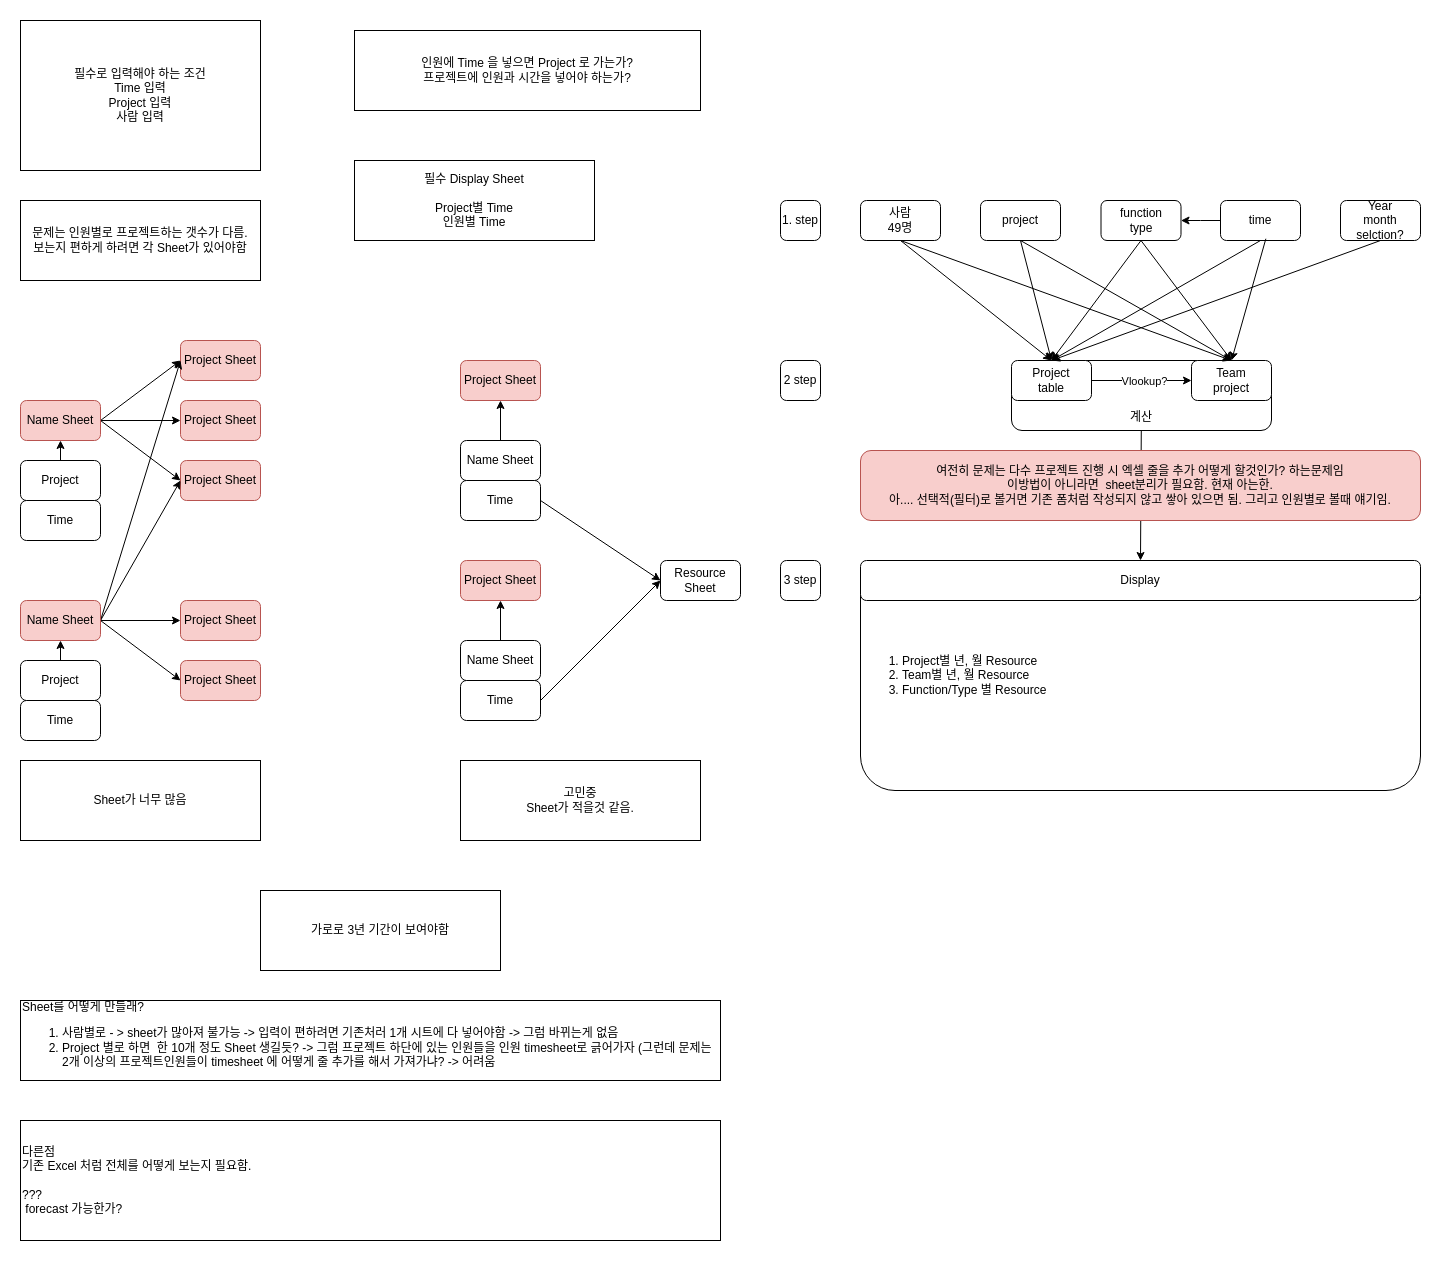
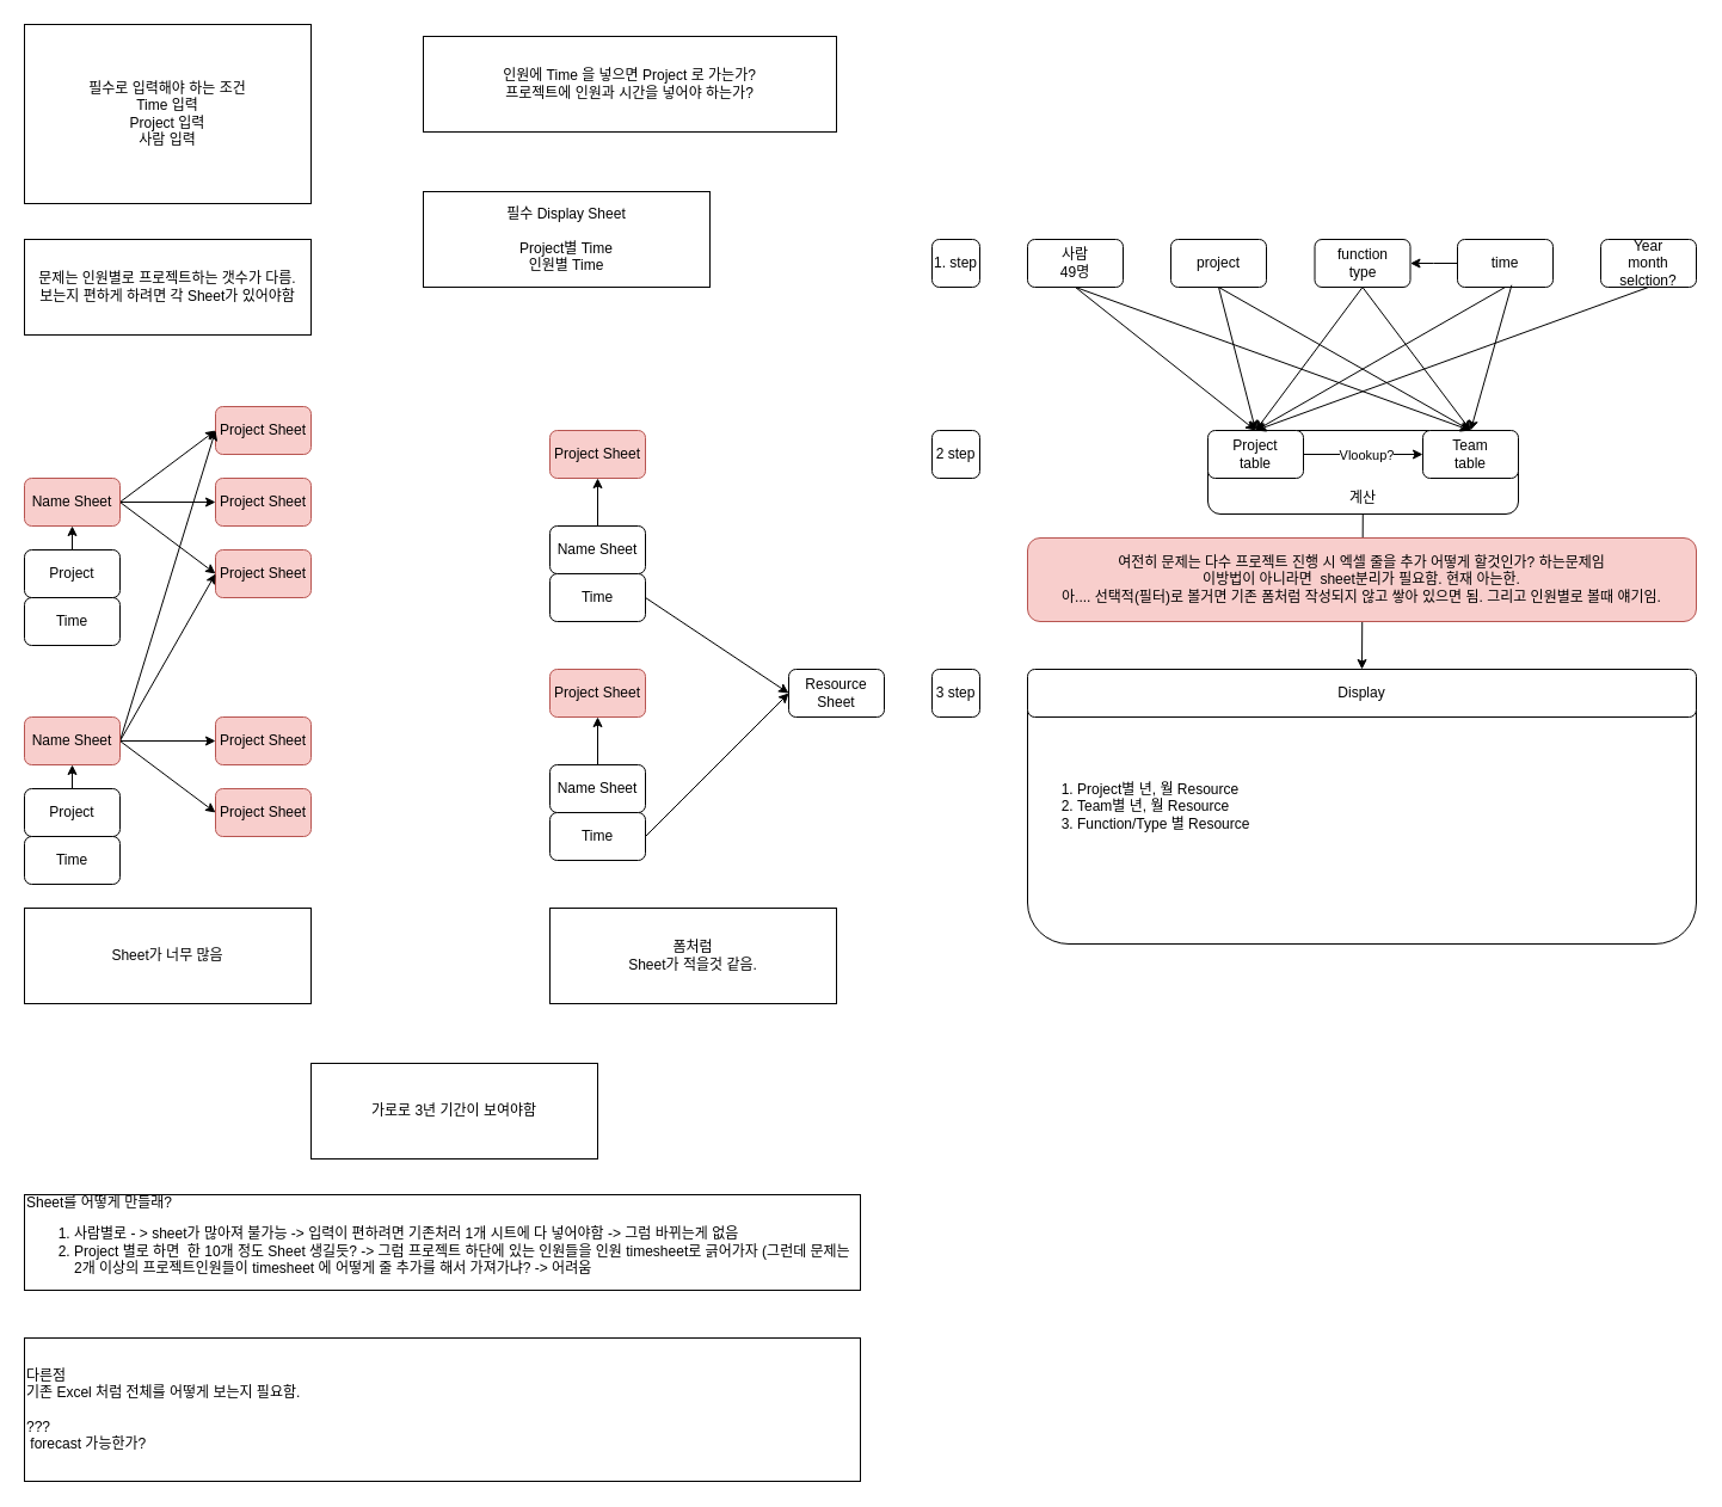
  <mxCell id="0" />
  <mxCell id="1" parent="0" />
  <mxCell id="2" value="&lt;ol&gt;&lt;li&gt;Project별 년, 월 Resource&lt;/li&gt;&lt;li style=&quot;border-color: var(--border-color);&quot;&gt;Team별 년, 월 Resource&lt;/li&gt;&lt;li style=&quot;border-color: var(--border-color);&quot;&gt;Function/Type 별 Resource&lt;/li&gt;&lt;/ol&gt;" style="rounded=1;whiteSpace=wrap;html=1;align=left;" vertex="1" parent="1"><mxGeometry x="860" y="560" width="560" height="230" as="geometry" /></mxCell>
  <mxCell id="3" style="rounded=0;orthogonalLoop=1;jettySize=auto;html=1;entryX=0.5;entryY=0;entryDx=0;entryDy=0;" edge="1" parent="1" source="4" target="68"><mxGeometry relative="1" as="geometry" /></mxCell>
  <mxCell id="4" value="&lt;br&gt;&lt;br&gt;&lt;br&gt;계산" style="rounded=1;whiteSpace=wrap;html=1;" vertex="1" parent="1"><mxGeometry x="1011" y="360" width="260" height="70" as="geometry" /></mxCell>
  <mxCell id="5" style="edgeStyle=orthogonalEdgeStyle;rounded=0;orthogonalLoop=1;jettySize=auto;html=1;exitX=1;exitY=0.5;exitDx=0;exitDy=0;entryX=0;entryY=0.5;entryDx=0;entryDy=0;" parent="1" source="8" target="12" edge="1"><mxGeometry relative="1" as="geometry" /></mxCell>
  <mxCell id="6" style="orthogonalLoop=1;jettySize=auto;html=1;exitX=1;exitY=0.5;exitDx=0;exitDy=0;entryX=0;entryY=0.5;entryDx=0;entryDy=0;rounded=0;strokeColor=default;" parent="1" source="8" target="13" edge="1"><mxGeometry relative="1" as="geometry" /></mxCell>
  <mxCell id="7" style="rounded=0;orthogonalLoop=1;jettySize=auto;html=1;exitX=1;exitY=0.5;exitDx=0;exitDy=0;entryX=0;entryY=0.5;entryDx=0;entryDy=0;" parent="1" source="8" target="14" edge="1"><mxGeometry relative="1" as="geometry" /></mxCell>
  <mxCell id="8" value="Name Sheet" style="rounded=1;whiteSpace=wrap;html=1;fillColor=#f8cecc;strokeColor=#b85450;" parent="1" vertex="1"><mxGeometry x="20" y="400" width="80" height="40" as="geometry" /></mxCell>
  <mxCell id="9" style="edgeStyle=orthogonalEdgeStyle;rounded=0;orthogonalLoop=1;jettySize=auto;html=1;exitX=0.5;exitY=0;exitDx=0;exitDy=0;entryX=0.5;entryY=1;entryDx=0;entryDy=0;" parent="1" source="10" target="8" edge="1"><mxGeometry relative="1" as="geometry" /></mxCell>
  <mxCell id="10" value="Project" style="rounded=1;whiteSpace=wrap;html=1;" parent="1" vertex="1"><mxGeometry x="20" y="460" width="80" height="40" as="geometry" /></mxCell>
  <mxCell id="11" value="Time" style="rounded=1;whiteSpace=wrap;html=1;" parent="1" vertex="1"><mxGeometry x="20" y="500" width="80" height="40" as="geometry" /></mxCell>
  <mxCell id="12" value="Project Sheet" style="rounded=1;whiteSpace=wrap;html=1;fillColor=#f8cecc;strokeColor=#b85450;" parent="1" vertex="1"><mxGeometry x="180" y="400" width="80" height="40" as="geometry" /></mxCell>
  <mxCell id="13" value="Project Sheet" style="rounded=1;whiteSpace=wrap;html=1;fillColor=#f8cecc;strokeColor=#b85450;" parent="1" vertex="1"><mxGeometry x="180" y="460" width="80" height="40" as="geometry" /></mxCell>
  <mxCell id="14" value="Project Sheet" style="rounded=1;whiteSpace=wrap;html=1;fillColor=#f8cecc;strokeColor=#b85450;" parent="1" vertex="1"><mxGeometry x="180" y="340" width="80" height="40" as="geometry" /></mxCell>
  <mxCell id="15" style="edgeStyle=orthogonalEdgeStyle;rounded=0;orthogonalLoop=1;jettySize=auto;html=1;exitX=1;exitY=0.5;exitDx=0;exitDy=0;entryX=0;entryY=0.5;entryDx=0;entryDy=0;" parent="1" source="19" target="23" edge="1"><mxGeometry relative="1" as="geometry" /></mxCell>
  <mxCell id="16" style="rounded=0;orthogonalLoop=1;jettySize=auto;html=1;exitX=1;exitY=0.5;exitDx=0;exitDy=0;entryX=0;entryY=0.5;entryDx=0;entryDy=0;" parent="1" source="19" target="13" edge="1"><mxGeometry relative="1" as="geometry" /></mxCell>
  <mxCell id="17" style="rounded=0;orthogonalLoop=1;jettySize=auto;html=1;exitX=1;exitY=0.5;exitDx=0;exitDy=0;" parent="1" source="19" edge="1"><mxGeometry relative="1" as="geometry"><mxPoint x="180" y="360" as="targetPoint" /></mxGeometry></mxCell>
  <mxCell id="18" style="rounded=0;orthogonalLoop=1;jettySize=auto;html=1;exitX=1;exitY=0.5;exitDx=0;exitDy=0;entryX=0;entryY=0.5;entryDx=0;entryDy=0;" parent="1" source="19" target="24" edge="1"><mxGeometry relative="1" as="geometry" /></mxCell>
  <mxCell id="19" value="Name Sheet" style="rounded=1;whiteSpace=wrap;html=1;fillColor=#f8cecc;strokeColor=#b85450;" parent="1" vertex="1"><mxGeometry x="20" y="600" width="80" height="40" as="geometry" /></mxCell>
  <mxCell id="20" style="edgeStyle=orthogonalEdgeStyle;rounded=0;orthogonalLoop=1;jettySize=auto;html=1;exitX=0.5;exitY=0;exitDx=0;exitDy=0;entryX=0.5;entryY=1;entryDx=0;entryDy=0;" parent="1" source="21" target="19" edge="1"><mxGeometry relative="1" as="geometry" /></mxCell>
  <mxCell id="21" value="Project" style="rounded=1;whiteSpace=wrap;html=1;" parent="1" vertex="1"><mxGeometry x="20" y="660" width="80" height="40" as="geometry" /></mxCell>
  <mxCell id="22" value="Time" style="rounded=1;whiteSpace=wrap;html=1;" parent="1" vertex="1"><mxGeometry x="20" y="700" width="80" height="40" as="geometry" /></mxCell>
  <mxCell id="23" value="Project Sheet" style="rounded=1;whiteSpace=wrap;html=1;fillColor=#f8cecc;strokeColor=#b85450;" parent="1" vertex="1"><mxGeometry x="180" y="600" width="80" height="40" as="geometry" /></mxCell>
  <mxCell id="24" value="Project Sheet" style="rounded=1;whiteSpace=wrap;html=1;fillColor=#f8cecc;strokeColor=#b85450;" parent="1" vertex="1"><mxGeometry x="180" y="660" width="80" height="40" as="geometry" /></mxCell>
  <mxCell id="25" value="Project Sheet" style="rounded=1;whiteSpace=wrap;html=1;fillColor=#f8cecc;strokeColor=#b85450;" parent="1" vertex="1"><mxGeometry x="460" y="360" width="80" height="40" as="geometry" /></mxCell>
  <mxCell id="26" style="edgeStyle=orthogonalEdgeStyle;rounded=0;orthogonalLoop=1;jettySize=auto;html=1;exitX=0.5;exitY=0;exitDx=0;exitDy=0;entryX=0.5;entryY=1;entryDx=0;entryDy=0;" parent="1" source="27" target="25" edge="1"><mxGeometry relative="1" as="geometry" /></mxCell>
  <mxCell id="27" value="Name Sheet" style="rounded=1;whiteSpace=wrap;html=1;" parent="1" vertex="1"><mxGeometry x="460" y="440" width="80" height="40" as="geometry" /></mxCell>
  <mxCell id="28" style="rounded=0;orthogonalLoop=1;jettySize=auto;html=1;exitX=1;exitY=0.5;exitDx=0;exitDy=0;entryX=0;entryY=0.5;entryDx=0;entryDy=0;" parent="1" source="29" target="35" edge="1"><mxGeometry relative="1" as="geometry" /></mxCell>
  <mxCell id="29" value="Time" style="rounded=1;whiteSpace=wrap;html=1;" parent="1" vertex="1"><mxGeometry x="460" y="480" width="80" height="40" as="geometry" /></mxCell>
  <mxCell id="30" value="Project Sheet" style="rounded=1;whiteSpace=wrap;html=1;fillColor=#f8cecc;strokeColor=#b85450;" parent="1" vertex="1"><mxGeometry x="460" y="560" width="80" height="40" as="geometry" /></mxCell>
  <mxCell id="31" style="edgeStyle=orthogonalEdgeStyle;rounded=0;orthogonalLoop=1;jettySize=auto;html=1;exitX=0.5;exitY=0;exitDx=0;exitDy=0;entryX=0.5;entryY=1;entryDx=0;entryDy=0;" parent="1" source="32" target="30" edge="1"><mxGeometry relative="1" as="geometry" /></mxCell>
  <mxCell id="32" value="Name Sheet" style="rounded=1;whiteSpace=wrap;html=1;" parent="1" vertex="1"><mxGeometry x="460" y="640" width="80" height="40" as="geometry" /></mxCell>
  <mxCell id="33" style="rounded=0;orthogonalLoop=1;jettySize=auto;html=1;exitX=1;exitY=0.5;exitDx=0;exitDy=0;entryX=0;entryY=0.5;entryDx=0;entryDy=0;" parent="1" source="34" target="35" edge="1"><mxGeometry relative="1" as="geometry" /></mxCell>
  <mxCell id="34" value="Time" style="rounded=1;whiteSpace=wrap;html=1;" parent="1" vertex="1"><mxGeometry x="460" y="680" width="80" height="40" as="geometry" /></mxCell>
  <mxCell id="35" value="Resource&lt;br&gt;Sheet" style="rounded=1;whiteSpace=wrap;html=1;" parent="1" vertex="1"><mxGeometry x="660" y="560" width="80" height="40" as="geometry" /></mxCell>
  <mxCell id="36" value="Sheet가 너무 많음" style="rounded=0;whiteSpace=wrap;html=1;" parent="1" vertex="1"><mxGeometry x="20" y="760" width="240" height="80" as="geometry" /></mxCell>
- <mxCell id="37" value="고민중&lt;br&gt;Sheet가 적을것 같음.&lt;br&gt;" style="rounded=0;whiteSpace=wrap;html=1;" parent="1" vertex="1"><mxGeometry x="460" y="760" width="240" height="80" as="geometry" /></mxCell>
+ <mxCell id="37" value="폼처럼&lt;br&gt;Sheet가 적을것 같음.&lt;br&gt;" style="rounded=0;whiteSpace=wrap;html=1;" parent="1" vertex="1"><mxGeometry x="460" y="760" width="240" height="80" as="geometry" /></mxCell>
  <mxCell id="38" value="필수로 입력해야 하는 조건&lt;br&gt;Time 입력&lt;br&gt;Project 입력&lt;br&gt;사람 입력" style="rounded=0;whiteSpace=wrap;html=1;" parent="1" vertex="1"><mxGeometry x="20" y="20" width="240" height="150" as="geometry" /></mxCell>
  <mxCell id="39" value="필수 Display Sheet&lt;br&gt;&lt;br&gt;Project별 Time&lt;br&gt;인원별 Time" style="rounded=0;whiteSpace=wrap;html=1;" parent="1" vertex="1"><mxGeometry x="354" y="160" width="240" height="80" as="geometry" /></mxCell>
  <mxCell id="40" value="문제는 인원별로 프로젝트하는 갯수가 다름.&lt;br&gt;보는지 편하게 하려면 각 Sheet가 있어야함" style="rounded=0;whiteSpace=wrap;html=1;" parent="1" vertex="1"><mxGeometry x="20" y="200" width="240" height="80" as="geometry" /></mxCell>
  <mxCell id="41" value="인원에 Time 을 넣으면 Project 로 가는가?&lt;br&gt;프로젝트에 인원과 시간을 넣어야 하는가?&lt;br&gt;" style="rounded=0;whiteSpace=wrap;html=1;" parent="1" vertex="1"><mxGeometry x="354" y="30" width="346" height="80" as="geometry" /></mxCell>
  <mxCell id="42" value="가로로 3년 기간이 보여야함" style="rounded=0;whiteSpace=wrap;html=1;" parent="1" vertex="1"><mxGeometry x="260" y="890" width="240" height="80" as="geometry" /></mxCell>
  <mxCell id="43" value="Sheet를 어떻게 만들래?&lt;br&gt;&lt;ol&gt;&lt;li&gt;사람별로 - &amp;gt; sheet가 많아져 불가능 -&amp;gt; 입력이 편하려면 기존처러 1개 시트에 다 넣어야함 -&amp;gt; 그럼 바뀌는게 없음&lt;/li&gt;&lt;li&gt;Project 별로 하면&amp;nbsp; 한 10개 정도 Sheet 생길듯? -&amp;gt; 그럼 프로젝트 하단에 있는 인원들을 인원 timesheet로 긁어가자 (그런데 문제는 2개 이상의 프로젝트인원들이 timesheet 에 어떻게 줄 추가를 해서 가져가냐? -&amp;gt; 어려움&lt;/li&gt;&lt;/ol&gt;" style="rounded=0;whiteSpace=wrap;html=1;align=left;" parent="1" vertex="1"><mxGeometry x="20" y="1000" width="700" height="80" as="geometry" /></mxCell>
  <mxCell id="44" value="다른점&lt;br&gt;기존 Excel 처럼 전체를 어떻게 보는지 필요함.&lt;br&gt;&lt;br&gt;???&lt;br&gt;&amp;nbsp;forecast 가능한가?" style="rounded=0;whiteSpace=wrap;html=1;align=left;" vertex="1" parent="1"><mxGeometry x="20" y="1120" width="700" height="120" as="geometry" /></mxCell>
  <mxCell id="45" style="rounded=0;orthogonalLoop=1;jettySize=auto;html=1;exitX=0.5;exitY=1;exitDx=0;exitDy=0;entryX=0.5;entryY=0;entryDx=0;entryDy=0;strokeColor=none;" edge="1" parent="1" source="47" target="56"><mxGeometry relative="1" as="geometry" /></mxCell>
  <mxCell id="46" style="rounded=0;orthogonalLoop=1;jettySize=auto;html=1;exitX=0.5;exitY=1;exitDx=0;exitDy=0;entryX=0.5;entryY=0;entryDx=0;entryDy=0;" edge="1" parent="1" source="47" target="56"><mxGeometry relative="1" as="geometry"><mxPoint x="960" y="360" as="targetPoint" /><mxPoint x="880" y="290" as="sourcePoint" /></mxGeometry></mxCell>
  <mxCell id="47" value="사람&lt;br&gt;49명" style="rounded=1;whiteSpace=wrap;html=1;" vertex="1" parent="1"><mxGeometry x="860" y="200" width="80" height="40" as="geometry" /></mxCell>
  <mxCell id="48" style="rounded=0;orthogonalLoop=1;jettySize=auto;html=1;exitX=0.5;exitY=1;exitDx=0;exitDy=0;entryX=0.5;entryY=0;entryDx=0;entryDy=0;" edge="1" parent="1" source="49" target="56"><mxGeometry relative="1" as="geometry" /></mxCell>
  <mxCell id="49" value="project" style="rounded=1;whiteSpace=wrap;html=1;" vertex="1" parent="1"><mxGeometry x="980" y="200" width="80" height="40" as="geometry" /></mxCell>
  <mxCell id="50" value="function&lt;br&gt;type" style="rounded=1;whiteSpace=wrap;html=1;" vertex="1" parent="1"><mxGeometry x="1100.5" y="200" width="80" height="40" as="geometry" /></mxCell>
  <mxCell id="51" value="" style="edgeStyle=orthogonalEdgeStyle;rounded=0;orthogonalLoop=1;jettySize=auto;html=1;" edge="1" parent="1" source="52" target="50"><mxGeometry relative="1" as="geometry" /></mxCell>
  <mxCell id="52" value="time" style="rounded=1;whiteSpace=wrap;html=1;" vertex="1" parent="1"><mxGeometry x="1220" y="200" width="80" height="40" as="geometry" /></mxCell>
  <mxCell id="53" value="1. step" style="rounded=1;whiteSpace=wrap;html=1;" vertex="1" parent="1"><mxGeometry x="780" y="200" width="40" height="40" as="geometry" /></mxCell>
  <mxCell id="54" style="edgeStyle=orthogonalEdgeStyle;rounded=0;orthogonalLoop=1;jettySize=auto;html=1;exitX=1;exitY=0.5;exitDx=0;exitDy=0;entryX=0;entryY=0.5;entryDx=0;entryDy=0;" edge="1" parent="1" source="56" target="57"><mxGeometry relative="1" as="geometry" /></mxCell>
  <mxCell id="55" value="Vlookup?" style="edgeLabel;html=1;align=center;verticalAlign=middle;resizable=0;points=[];" vertex="1" connectable="0" parent="54"><mxGeometry x="0.047" relative="1" as="geometry"><mxPoint as="offset" /></mxGeometry></mxCell>
  <mxCell id="56" value="Project&lt;br&gt;table" style="rounded=1;whiteSpace=wrap;html=1;" vertex="1" parent="1"><mxGeometry x="1011" y="360" width="80" height="40" as="geometry" /></mxCell>
- <mxCell id="57" value="Team&lt;br&gt;project" style="rounded=1;whiteSpace=wrap;html=1;" vertex="1" parent="1"><mxGeometry x="1191" y="360" width="80" height="40" as="geometry" /></mxCell>
+ <mxCell id="57" value="Team&lt;br&gt;table" style="rounded=1;whiteSpace=wrap;html=1;" vertex="1" parent="1"><mxGeometry x="1191" y="360" width="80" height="40" as="geometry" /></mxCell>
  <mxCell id="58" value="2 step" style="rounded=1;whiteSpace=wrap;html=1;" vertex="1" parent="1"><mxGeometry x="780" y="360" width="40" height="40" as="geometry" /></mxCell>
  <mxCell id="59" style="rounded=0;orthogonalLoop=1;jettySize=auto;html=1;exitX=0.5;exitY=1;exitDx=0;exitDy=0;entryX=0.5;entryY=0;entryDx=0;entryDy=0;" edge="1" parent="1" source="50" target="56"><mxGeometry relative="1" as="geometry"><mxPoint x="1030" y="250" as="sourcePoint" /><mxPoint x="910" y="370" as="targetPoint" /></mxGeometry></mxCell>
  <mxCell id="60" style="rounded=0;orthogonalLoop=1;jettySize=auto;html=1;exitX=0.5;exitY=1;exitDx=0;exitDy=0;entryX=0.5;entryY=0;entryDx=0;entryDy=0;" edge="1" parent="1" source="52" target="56"><mxGeometry relative="1" as="geometry"><mxPoint x="1151" y="250" as="sourcePoint" /><mxPoint x="910" y="350" as="targetPoint" /></mxGeometry></mxCell>
  <mxCell id="61" style="rounded=0;orthogonalLoop=1;jettySize=auto;html=1;exitX=0.5;exitY=1;exitDx=0;exitDy=0;entryX=0.5;entryY=0;entryDx=0;entryDy=0;" edge="1" parent="1" source="47" target="57"><mxGeometry relative="1" as="geometry"><mxPoint x="1161" y="260" as="sourcePoint" /><mxPoint x="920" y="380" as="targetPoint" /></mxGeometry></mxCell>
  <mxCell id="62" style="rounded=0;orthogonalLoop=1;jettySize=auto;html=1;exitX=0.5;exitY=1;exitDx=0;exitDy=0;entryX=0.5;entryY=0;entryDx=0;entryDy=0;" edge="1" parent="1" source="49" target="57"><mxGeometry relative="1" as="geometry"><mxPoint x="910" y="250" as="sourcePoint" /><mxPoint x="1140" y="360" as="targetPoint" /></mxGeometry></mxCell>
  <mxCell id="63" style="rounded=0;orthogonalLoop=1;jettySize=auto;html=1;exitX=0.5;exitY=1;exitDx=0;exitDy=0;entryX=0.5;entryY=0;entryDx=0;entryDy=0;" edge="1" parent="1" source="50" target="57"><mxGeometry relative="1" as="geometry"><mxPoint x="1030" y="250" as="sourcePoint" /><mxPoint x="1161" y="380" as="targetPoint" /></mxGeometry></mxCell>
  <mxCell id="64" style="rounded=0;orthogonalLoop=1;jettySize=auto;html=1;exitX=0.567;exitY=0.956;exitDx=0;exitDy=0;entryX=0.5;entryY=0;entryDx=0;entryDy=0;exitPerimeter=0;" edge="1" parent="1" source="52" target="57"><mxGeometry relative="1" as="geometry"><mxPoint x="1151" y="250" as="sourcePoint" /><mxPoint x="1171" y="390" as="targetPoint" /></mxGeometry></mxCell>
  <mxCell id="65" style="rounded=0;orthogonalLoop=1;jettySize=auto;html=1;entryX=0.5;entryY=0;entryDx=0;entryDy=0;exitX=0.5;exitY=1;exitDx=0;exitDy=0;" edge="1" parent="1" source="66" target="56"><mxGeometry relative="1" as="geometry" /></mxCell>
  <mxCell id="66" value="Year&lt;br&gt;month selction?" style="rounded=1;whiteSpace=wrap;html=1;" vertex="1" parent="1"><mxGeometry x="1340" y="200" width="80" height="40" as="geometry" /></mxCell>
  <mxCell id="67" value="3 step" style="rounded=1;whiteSpace=wrap;html=1;" vertex="1" parent="1"><mxGeometry x="780" y="560" width="40" height="40" as="geometry" /></mxCell>
  <mxCell id="68" value="Display" style="rounded=1;whiteSpace=wrap;html=1;" vertex="1" parent="1"><mxGeometry x="860" y="560" width="560" height="40" as="geometry" /></mxCell>
  <mxCell id="69" value="여전히 문제는 다수 프로젝트 진행 시 엑셀 줄을 추가 어떻게 할것인가? 하는문제임&lt;br&gt;이방법이 아니라면&amp;nbsp; sheet분리가 필요함. 현재 아는한.&lt;br&gt;아.... 선택적(필터)로 볼거면 기존 폼처럼 작성되지 않고 쌓아 있으면 됨. 그리고 인원별로 볼때 얘기임." style="rounded=1;whiteSpace=wrap;html=1;fillColor=#f8cecc;strokeColor=#b85450;" vertex="1" parent="1"><mxGeometry x="860" y="450" width="560" height="70" as="geometry" /></mxCell>
